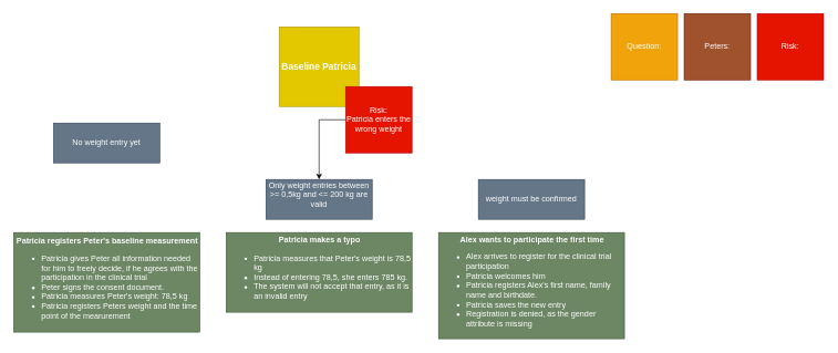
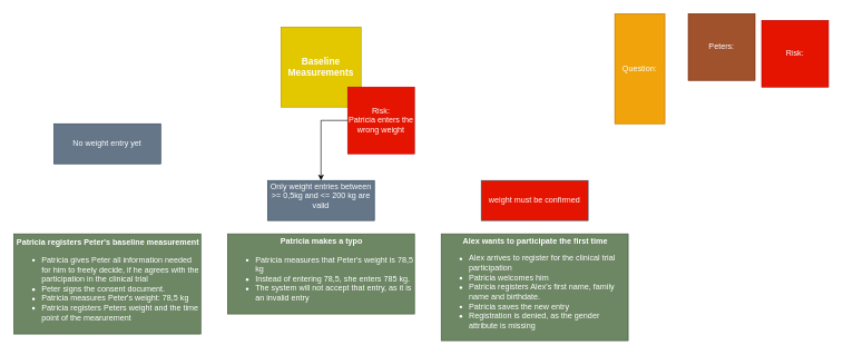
  <mxCell id="0" />
  <mxCell id="1" parent="0" />
- <mxCell id="2" value="&lt;span style=&quot;font-size: 14px&quot;&gt;&lt;b&gt;Baseline Patricia&lt;/b&gt;&lt;/span&gt;" style="whiteSpace=wrap;html=1;aspect=fixed;fillColor=#e3c800;strokeColor=#B09500;fontColor=#ffffff;" parent="1" vertex="1"><mxGeometry x="420" y="40" width="120" height="120" as="geometry" /></mxCell>
+ <mxCell id="2" value="&lt;span style=&quot;font-size: 14px&quot;&gt;&lt;b&gt;Baseline Measurements&lt;/b&gt;&lt;/span&gt;" style="whiteSpace=wrap;html=1;aspect=fixed;fillColor=#e3c800;strokeColor=#B09500;fontColor=#ffffff;" parent="1" vertex="1"><mxGeometry x="420" y="40" width="120" height="120" as="geometry" /></mxCell>
  <mxCell id="3" value="&lt;div style=&quot;text-align: center&quot;&gt;&lt;span&gt;&lt;b&gt;Patricia registers Peter's baseline measurement&lt;/b&gt;&lt;/span&gt;&lt;/div&gt;&lt;ul&gt;&lt;li&gt;Patricia gives Peter all information needed for him to freely decide, if he agrees with the participation in the clinical trial&lt;/li&gt;&lt;li&gt;Peter signs the consent document.&lt;/li&gt;&lt;li&gt;Patricia measures Peter's weight: 78,5 kg&lt;/li&gt;&lt;li&gt;Patricia registers Peters weight and the time point of the mearurement&lt;br&gt;&lt;/li&gt;&lt;/ul&gt;" style="rounded=0;whiteSpace=wrap;html=1;align=left;fillColor=#6d8764;strokeColor=#3A5431;fontColor=#ffffff;" parent="1" vertex="1"><mxGeometry x="20" y="350" width="280" height="150" as="geometry" /></mxCell>
  <mxCell id="4" value="No weight entry yet" style="rounded=0;whiteSpace=wrap;html=1;fillColor=#647687;strokeColor=#314354;fontColor=#ffffff;" parent="1" vertex="1"><mxGeometry x="80" y="185" width="160" height="60" as="geometry" /></mxCell>
  <mxCell id="5" value="&lt;div style=&quot;text-align: center&quot;&gt;&lt;span&gt;&lt;b&gt;Patricia makes a typo&lt;/b&gt;&lt;/span&gt;&lt;/div&gt;&lt;ul&gt;&lt;li&gt;Patricia measures that Peter's weight is 78,5 kg&lt;/li&gt;&lt;li&gt;Instead of entering 78,5, she enters 785 kg.&lt;/li&gt;&lt;li&gt;The system will not accept that entry, as it is an invalid entry&lt;/li&gt;&lt;/ul&gt;" style="rounded=0;whiteSpace=wrap;html=1;align=left;fillColor=#6d8764;strokeColor=#3A5431;fontColor=#ffffff;" parent="1" vertex="1"><mxGeometry x="340" y="350" width="280" height="120" as="geometry" /></mxCell>
  <mxCell id="6" value="Only weight entries between &amp;gt;= 0,5kg and &amp;lt;= 200 kg are valid&lt;br&gt;&amp;nbsp;" style="rounded=0;whiteSpace=wrap;html=1;fillColor=#647687;strokeColor=#314354;fontColor=#ffffff;" parent="1" vertex="1"><mxGeometry x="400" y="270" width="160" height="60" as="geometry" /></mxCell>
- <mxCell id="7" value="weight must be confirmed" style="rounded=0;whiteSpace=wrap;html=1;fillColor=#647687;strokeColor=#314354;fontColor=#ffffff;" parent="1" vertex="1"><mxGeometry x="720" y="270" width="160" height="60" as="geometry" /></mxCell>
+ <mxCell id="7" value="weight must be confirmed" style="rounded=0;whiteSpace=wrap;html=1;fillColor=#e51400;strokeColor=#314354;fontColor=#ffffff;" parent="1" vertex="1"><mxGeometry x="720" y="270" width="160" height="60" as="geometry" /></mxCell>
  <mxCell id="8" value="&lt;div style=&quot;text-align: center&quot;&gt;&lt;span&gt;&lt;b&gt;Alex wants to participate the first time&lt;/b&gt;&lt;/span&gt;&lt;/div&gt;&lt;ul&gt;&lt;li&gt;Alex arrives to register for the clinical trial participation&lt;/li&gt;&lt;li&gt;Patricia welcomes him&lt;/li&gt;&lt;li&gt;Patricia registers Alex's first name, family name and birthdate.&lt;/li&gt;&lt;li&gt;Patricia saves the new entry&lt;/li&gt;&lt;li&gt;Registration is denied, as the gender attribute is missing&lt;/li&gt;&lt;/ul&gt;" style="rounded=0;whiteSpace=wrap;html=1;align=left;fillColor=#6d8764;strokeColor=#3A5431;fontColor=#ffffff;" parent="1" vertex="1"><mxGeometry x="660" y="350" width="280" height="160" as="geometry" /></mxCell>
- <mxCell id="9" value="Risk:" style="whiteSpace=wrap;html=1;aspect=fixed;fillColor=#e51400;strokeColor=#B20000;fontColor=#ffffff;" parent="1" vertex="1"><mxGeometry x="1140" y="20" width="100" height="100" as="geometry" /></mxCell>
+ <mxCell id="9" value="Risk:" style="whiteSpace=wrap;html=1;aspect=fixed;fillColor=#e51400;strokeColor=#B20000;fontColor=#ffffff;" parent="1" vertex="1"><mxGeometry x="1140" y="30" width="100" height="100" as="geometry" /></mxCell>
  <mxCell id="10" value="Peters:&lt;br&gt;" style="whiteSpace=wrap;html=1;aspect=fixed;fillColor=#a0522d;strokeColor=#6D1F00;fontColor=#ffffff;" parent="1" vertex="1"><mxGeometry x="1030" y="20" width="100" height="100" as="geometry" /></mxCell>
- <mxCell id="11" value="Question:" style="whiteSpace=wrap;html=1;aspect=fixed;fillColor=#f0a30a;strokeColor=#BD7000;fontColor=#ffffff;" parent="1" vertex="1"><mxGeometry x="920" y="20" width="100" height="100" as="geometry" /></mxCell>
+ <mxCell id="11" value="Question:" style="whiteSpace=wrap;html=1;aspect=fixed;fillColor=#f0a30a;strokeColor=#BD7000;fontColor=#ffffff;" parent="1" vertex="1"><mxGeometry x="920" y="20" width="75" height="165" as="geometry" /></mxCell>
  <mxCell id="12" style="edgeStyle=orthogonalEdgeStyle;rounded=0;orthogonalLoop=1;jettySize=auto;html=1;exitX=0;exitY=0.5;exitDx=0;exitDy=0;" parent="1" source="13" target="6" edge="1"><mxGeometry relative="1" as="geometry"><mxPoint x="470" y="180" as="sourcePoint" /></mxGeometry></mxCell>
  <mxCell id="13" value="Risk:&lt;br&gt;Patricia enters the wrong weight" style="whiteSpace=wrap;html=1;aspect=fixed;fillColor=#e51400;strokeColor=#B20000;fontColor=#ffffff;" parent="1" vertex="1"><mxGeometry x="520" y="130" width="100" height="100" as="geometry" /></mxCell>
